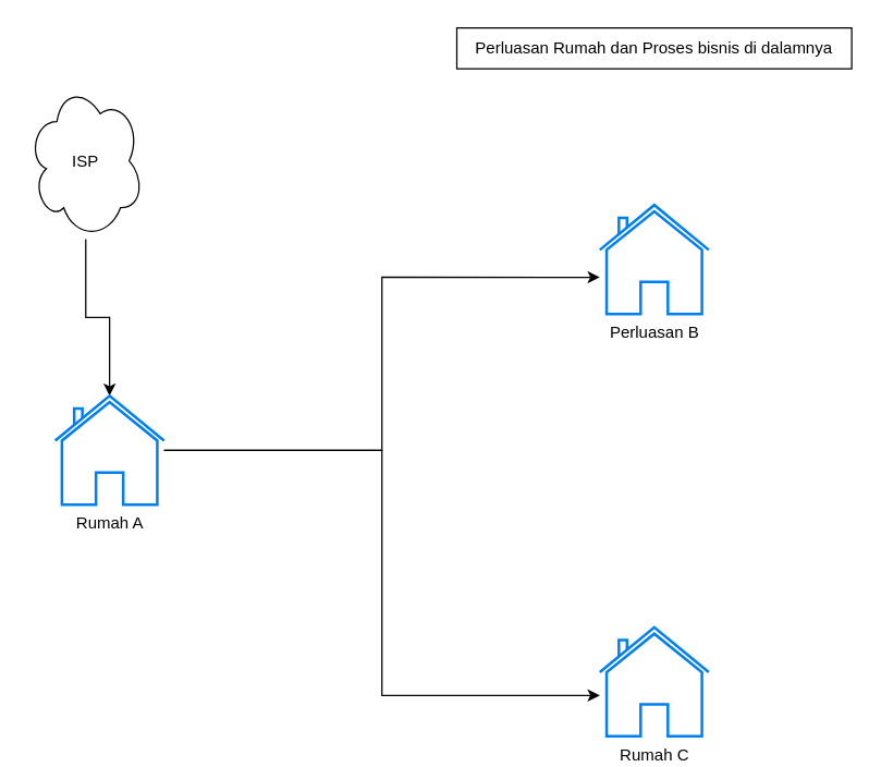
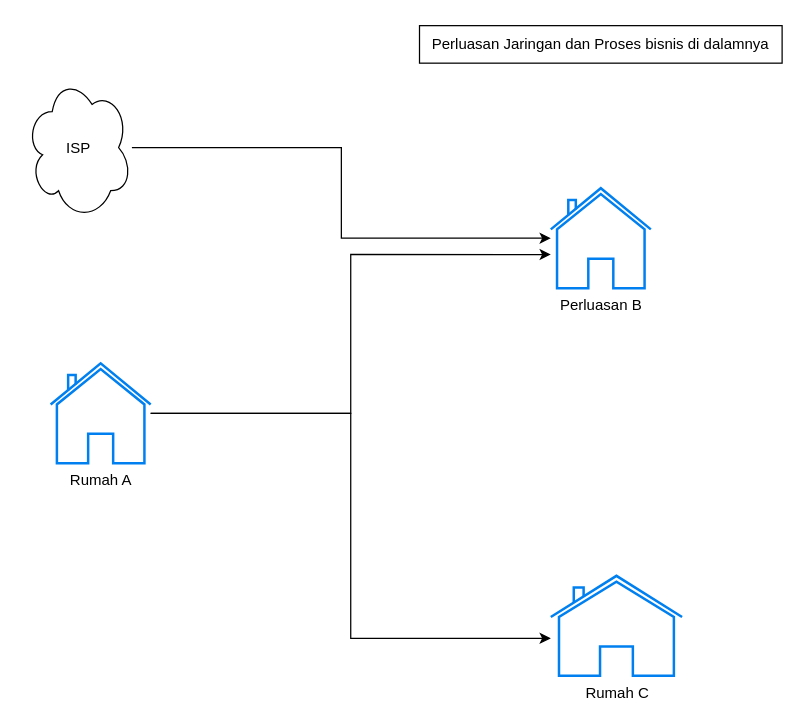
  <mxCell id="0" />
  <mxCell id="1" parent="0" />
- <mxCell id="2" value="Perluasan Rumah dan Proses bisnis di dalamnya" style="text;html=1;align=center;verticalAlign=middle;whiteSpace=wrap;rounded=0;fillColor=default;strokeColor=default;" vertex="1" parent="1"><mxGeometry x="335" y="20" width="290" height="30" as="geometry" /></mxCell>
- <mxCell id="3" style="edgeStyle=orthogonalEdgeStyle;rounded=0;orthogonalLoop=1;jettySize=auto;html=1;" edge="1" parent="1" source="4" target="5"><mxGeometry relative="1" as="geometry" /></mxCell>
+ <mxCell id="2" value="Perluasan Jaringan dan Proses bisnis di dalamnya" style="text;html=1;align=center;verticalAlign=middle;whiteSpace=wrap;rounded=0;fillColor=default;strokeColor=default;" vertex="1" parent="1"><mxGeometry x="335" y="20" width="290" height="30" as="geometry" /></mxCell>
+ <mxCell id="3" style="edgeStyle=orthogonalEdgeStyle;rounded=0;orthogonalLoop=1;jettySize=auto;html=1;" edge="1" parent="1" source="4" target="7"><mxGeometry relative="1" as="geometry" /></mxCell>
  <mxCell id="4" value="&lt;div&gt;ISP&lt;/div&gt;" style="ellipse;shape=cloud;whiteSpace=wrap;html=1;" vertex="1" parent="1"><mxGeometry x="20" y="60" width="85" height="115" as="geometry" /></mxCell>
  <mxCell id="5" value="&lt;div&gt;Rumah A&lt;/div&gt;" style="html=1;verticalLabelPosition=bottom;align=center;labelBackgroundColor=#ffffff;verticalAlign=top;strokeWidth=2;strokeColor=#0080F0;shadow=0;dashed=0;shape=mxgraph.ios7.icons.home;" vertex="1" parent="1"><mxGeometry x="40" y="290" width="80" height="80" as="geometry" /></mxCell>
- <mxCell id="6" value="Rumah C" style="html=1;verticalLabelPosition=bottom;align=center;labelBackgroundColor=#ffffff;verticalAlign=top;strokeWidth=2;strokeColor=#0080F0;shadow=0;dashed=0;shape=mxgraph.ios7.icons.home;" vertex="1" parent="1"><mxGeometry x="440" y="460" width="80" height="80" as="geometry" /></mxCell>
+ <mxCell id="6" value="Rumah C" style="html=1;verticalLabelPosition=bottom;align=center;labelBackgroundColor=#ffffff;verticalAlign=top;strokeWidth=2;strokeColor=#0080F0;shadow=0;dashed=0;shape=mxgraph.ios7.icons.home;" vertex="1" parent="1"><mxGeometry x="440" y="460" width="105" height="80" as="geometry" /></mxCell>
  <mxCell id="7" value="&lt;div&gt;Perluasan B&lt;/div&gt;" style="html=1;verticalLabelPosition=bottom;align=center;labelBackgroundColor=#ffffff;verticalAlign=top;strokeWidth=2;strokeColor=#0080F0;shadow=0;dashed=0;shape=mxgraph.ios7.icons.home;" vertex="1" parent="1"><mxGeometry x="440" y="150" width="80" height="80" as="geometry" /></mxCell>
  <mxCell id="8" style="edgeStyle=orthogonalEdgeStyle;rounded=0;orthogonalLoop=1;jettySize=auto;html=1;entryX=0;entryY=0.663;entryDx=0;entryDy=0;entryPerimeter=0;" edge="1" parent="1" source="5" target="7"><mxGeometry relative="1" as="geometry" /></mxCell>
  <mxCell id="9" style="edgeStyle=orthogonalEdgeStyle;rounded=0;orthogonalLoop=1;jettySize=auto;html=1;entryX=0;entryY=0.625;entryDx=0;entryDy=0;entryPerimeter=0;" edge="1" parent="1" source="5" target="6"><mxGeometry relative="1" as="geometry" /></mxCell>
